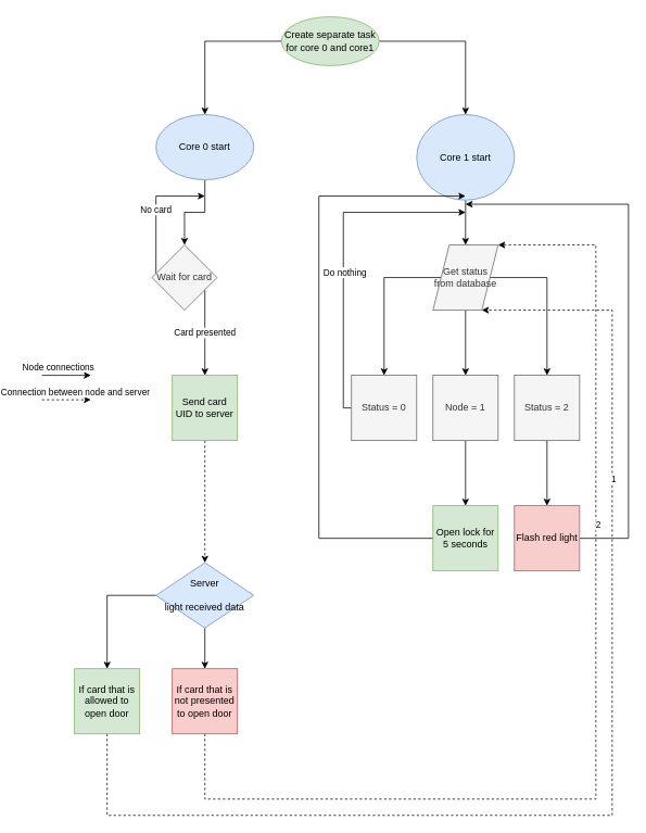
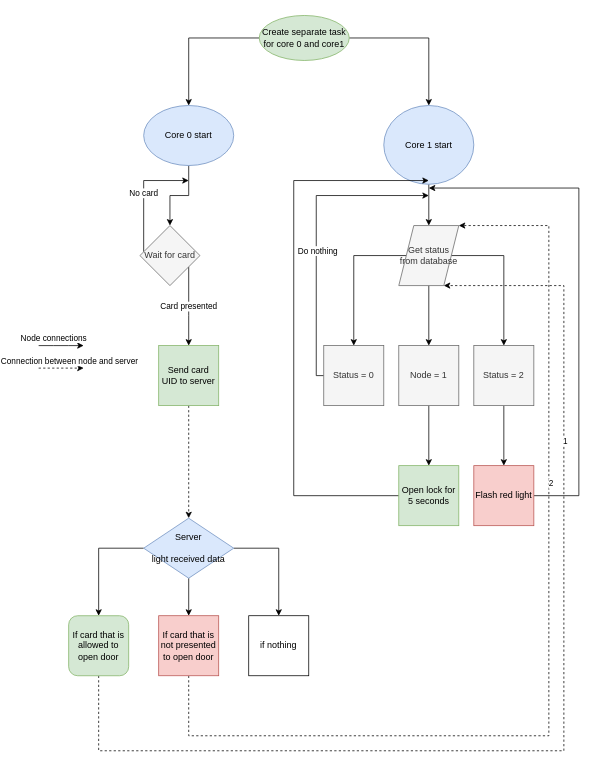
  <mxCell id="0" />
  <mxCell id="1" parent="0" />
  <mxCell id="2" style="edgeStyle=orthogonalEdgeStyle;rounded=0;orthogonalLoop=1;jettySize=auto;html=1;entryX=0.5;entryY=0;entryDx=0;entryDy=0;" parent="1" source="4" target="6" edge="1"><mxGeometry relative="1" as="geometry" /></mxCell>
  <mxCell id="3" style="edgeStyle=orthogonalEdgeStyle;rounded=0;orthogonalLoop=1;jettySize=auto;html=1;entryX=0.5;entryY=0;entryDx=0;entryDy=0;" parent="1" source="4" target="8" edge="1"><mxGeometry relative="1" as="geometry" /></mxCell>
  <mxCell id="4" value="Create separate task for core 0 and core1" style="ellipse;whiteSpace=wrap;html=1;fontFamily=Helvetica;fontSize=12;fontColor=#000000;align=center;strokeColor=#82b366;fillColor=#d5e8d4;" parent="1" vertex="1"><mxGeometry x="314" y="20" width="120" height="60" as="geometry" /></mxCell>
  <mxCell id="5" style="edgeStyle=orthogonalEdgeStyle;rounded=0;orthogonalLoop=1;jettySize=auto;html=1;" parent="1" source="6" target="11" edge="1"><mxGeometry relative="1" as="geometry" /></mxCell>
  <mxCell id="6" value="Core 0 start" style="ellipse;whiteSpace=wrap;html=1;fillColor=#dae8fc;strokeColor=#6c8ebf;" parent="1" vertex="1"><mxGeometry x="160" y="140" width="120" height="80" as="geometry" /></mxCell>
  <mxCell id="7" style="edgeStyle=orthogonalEdgeStyle;rounded=0;orthogonalLoop=1;jettySize=auto;html=1;entryX=0.5;entryY=0;entryDx=0;entryDy=0;" parent="1" source="8" target="17" edge="1"><mxGeometry relative="1" as="geometry" /></mxCell>
  <mxCell id="8" value="Core 1 start" style="ellipse;whiteSpace=wrap;html=1;fillColor=#dae8fc;strokeColor=#6c8ebf;" parent="1" vertex="1"><mxGeometry x="480" y="140" width="120" height="105" as="geometry" /></mxCell>
  <mxCell id="9" value="Card presented" style="edgeStyle=orthogonalEdgeStyle;rounded=0;orthogonalLoop=1;jettySize=auto;html=1;entryX=0.5;entryY=0;entryDx=0;entryDy=0;" parent="1" source="11" target="13" edge="1"><mxGeometry relative="1" as="geometry"><Array as="points"><mxPoint x="220" y="420" /><mxPoint x="220" y="420" /></Array></mxGeometry></mxCell>
  <mxCell id="10" value="No card" style="edgeStyle=orthogonalEdgeStyle;rounded=0;orthogonalLoop=1;jettySize=auto;html=1;" edge="1" parent="1" source="11"><mxGeometry relative="1" as="geometry"><mxPoint x="220" y="240" as="targetPoint" /><Array as="points"><mxPoint x="160" y="340" /><mxPoint x="160" y="240" /></Array></mxGeometry></mxCell>
  <mxCell id="11" value="Wait for card" style="rhombus;whiteSpace=wrap;html=1;fillColor=#f5f5f5;strokeColor=#666666;fontColor=#333333;" parent="1" vertex="1"><mxGeometry x="155" y="300" width="80" height="80" as="geometry" /></mxCell>
  <mxCell id="12" style="edgeStyle=orthogonalEdgeStyle;rounded=0;orthogonalLoop=1;jettySize=auto;html=1;entryX=0.5;entryY=0;entryDx=0;entryDy=0;dashed=1;" parent="1" source="13" target="32" edge="1"><mxGeometry relative="1" as="geometry" /></mxCell>
  <mxCell id="13" value="Send card UID to server" style="rounded=0;whiteSpace=wrap;html=1;fontFamily=Helvetica;fontSize=12;fontColor=#000000;align=center;strokeColor=#82b366;fillColor=#d5e8d4;" parent="1" vertex="1"><mxGeometry x="180" y="460" width="80" height="80" as="geometry" /></mxCell>
  <mxCell id="14" style="edgeStyle=orthogonalEdgeStyle;rounded=0;orthogonalLoop=1;jettySize=auto;html=1;entryX=0.5;entryY=0;entryDx=0;entryDy=0;" parent="1" source="17" target="20" edge="1"><mxGeometry relative="1" as="geometry" /></mxCell>
  <mxCell id="15" style="edgeStyle=orthogonalEdgeStyle;rounded=0;orthogonalLoop=1;jettySize=auto;html=1;entryX=0.5;entryY=0;entryDx=0;entryDy=0;" parent="1" source="17" target="24" edge="1"><mxGeometry relative="1" as="geometry" /></mxCell>
  <mxCell id="16" style="edgeStyle=orthogonalEdgeStyle;rounded=0;orthogonalLoop=1;jettySize=auto;html=1;" parent="1" source="17" target="22" edge="1"><mxGeometry relative="1" as="geometry" /></mxCell>
  <mxCell id="17" value="Get status from database" style="shape=parallelogram;perimeter=parallelogramPerimeter;whiteSpace=wrap;html=1;fixedSize=1;fontFamily=Helvetica;fontSize=12;fontColor=#333333;align=center;strokeColor=#666666;fillColor=#f5f5f5;" parent="1" vertex="1"><mxGeometry x="500" y="300" width="80" height="80" as="geometry" /></mxCell>
  <mxCell id="18" style="edgeStyle=orthogonalEdgeStyle;rounded=0;orthogonalLoop=1;jettySize=auto;html=1;" edge="1" parent="1" source="20"><mxGeometry relative="1" as="geometry"><mxPoint x="540" y="260" as="targetPoint" /><Array as="points"><mxPoint x="390" y="500" /><mxPoint x="390" y="260" /></Array></mxGeometry></mxCell>
  <mxCell id="19" value="Do nothing" style="edgeLabel;html=1;align=center;verticalAlign=middle;resizable=0;points=[];" vertex="1" connectable="0" parent="18"><mxGeometry x="-0.117" y="-1" relative="1" as="geometry"><mxPoint as="offset" /></mxGeometry></mxCell>
  <mxCell id="20" value="Status = 0" style="rounded=0;whiteSpace=wrap;html=1;fontFamily=Helvetica;fontSize=12;fontColor=#333333;align=center;strokeColor=#666666;fillColor=#f5f5f5;" parent="1" vertex="1"><mxGeometry x="400" y="460" width="80" height="80" as="geometry" /></mxCell>
  <mxCell id="21" style="edgeStyle=orthogonalEdgeStyle;rounded=0;orthogonalLoop=1;jettySize=auto;html=1;entryX=0.5;entryY=0;entryDx=0;entryDy=0;" parent="1" source="22" target="26" edge="1"><mxGeometry relative="1" as="geometry" /></mxCell>
  <mxCell id="22" value="Status = 2" style="rounded=0;whiteSpace=wrap;html=1;fontFamily=Helvetica;fontSize=12;fontColor=#333333;align=center;strokeColor=#666666;fillColor=#f5f5f5;" parent="1" vertex="1"><mxGeometry x="600" y="460" width="80" height="80" as="geometry" /></mxCell>
  <mxCell id="23" style="edgeStyle=orthogonalEdgeStyle;rounded=0;orthogonalLoop=1;jettySize=auto;html=1;entryX=0.5;entryY=0;entryDx=0;entryDy=0;" parent="1" source="24" target="28" edge="1"><mxGeometry relative="1" as="geometry" /></mxCell>
  <mxCell id="24" value="Node = 1" style="rounded=0;whiteSpace=wrap;html=1;fontFamily=Helvetica;fontSize=12;fontColor=#333333;align=center;strokeColor=#666666;fillColor=#f5f5f5;" parent="1" vertex="1"><mxGeometry x="500" y="460" width="80" height="80" as="geometry" /></mxCell>
  <mxCell id="25" style="edgeStyle=orthogonalEdgeStyle;rounded=0;orthogonalLoop=1;jettySize=auto;html=1;" edge="1" parent="1" source="26"><mxGeometry relative="1" as="geometry"><mxPoint x="540" y="250" as="targetPoint" /><Array as="points"><mxPoint x="740" y="660" /><mxPoint x="740" y="250" /></Array></mxGeometry></mxCell>
  <mxCell id="26" value="Flash red light" style="rounded=0;whiteSpace=wrap;html=1;fontFamily=Helvetica;fontSize=12;fontColor=#000000;align=center;strokeColor=#b85450;fillColor=#f8cecc;" parent="1" vertex="1"><mxGeometry x="600" y="620" width="80" height="80" as="geometry" /></mxCell>
  <mxCell id="27" style="edgeStyle=orthogonalEdgeStyle;rounded=0;orthogonalLoop=1;jettySize=auto;html=1;" parent="1" source="28" edge="1"><mxGeometry relative="1" as="geometry"><mxPoint x="540" y="240" as="targetPoint" /><Array as="points"><mxPoint x="360" y="660" /><mxPoint x="360" y="240" /></Array></mxGeometry></mxCell>
  <mxCell id="28" value="Open lock for 5 seconds" style="rounded=0;whiteSpace=wrap;html=1;fontFamily=Helvetica;fontSize=12;fontColor=#000000;align=center;strokeColor=#82b366;fillColor=#d5e8d4;" parent="1" vertex="1"><mxGeometry x="500" y="620" width="80" height="80" as="geometry" /></mxCell>
  <mxCell id="29" style="edgeStyle=orthogonalEdgeStyle;rounded=0;orthogonalLoop=1;jettySize=auto;html=1;entryX=0.5;entryY=0;entryDx=0;entryDy=0;" parent="1" source="32" target="38" edge="1"><mxGeometry relative="1" as="geometry" /></mxCell>
+ <mxCell id="30" style="edgeStyle=orthogonalEdgeStyle;rounded=0;orthogonalLoop=1;jettySize=auto;html=1;entryX=0.5;entryY=0;entryDx=0;entryDy=0;" parent="1" source="32" target="39" edge="1"><mxGeometry relative="1" as="geometry" /></mxCell>
  <mxCell id="31" style="edgeStyle=orthogonalEdgeStyle;rounded=0;orthogonalLoop=1;jettySize=auto;html=1;entryX=0.5;entryY=0;entryDx=0;entryDy=0;" parent="1" source="32" target="35" edge="1"><mxGeometry relative="1" as="geometry" /></mxCell>
  <mxCell id="32" value="Server&lt;br&gt;&lt;br&gt;light received data" style="rhombus;whiteSpace=wrap;html=1;fontFamily=Helvetica;fontSize=12;fontColor=#000000;align=center;strokeColor=#6c8ebf;fillColor=#dae8fc;" parent="1" vertex="1"><mxGeometry x="160" y="690" width="120" height="80" as="geometry" /></mxCell>
  <mxCell id="33" style="edgeStyle=orthogonalEdgeStyle;rounded=0;orthogonalLoop=1;jettySize=auto;html=1;dashed=1;entryX=0.75;entryY=1;entryDx=0;entryDy=0;" parent="1" source="35" target="17" edge="1"><mxGeometry relative="1" as="geometry"><Array as="points"><mxPoint x="100" y="1000" /><mxPoint x="720" y="1000" /><mxPoint x="720" y="380" /></Array><mxPoint x="570" y="380" as="targetPoint" /></mxGeometry></mxCell>
  <mxCell id="34" value="1" style="edgeLabel;html=1;align=center;verticalAlign=middle;resizable=0;points=[];" vertex="1" connectable="0" parent="33"><mxGeometry x="0.512" y="-1" relative="1" as="geometry"><mxPoint as="offset" /></mxGeometry></mxCell>
- <mxCell id="35" value="&lt;span&gt;If card that is allowed to open door&lt;/span&gt;" style="rounded=0;whiteSpace=wrap;html=1;fontFamily=Helvetica;fontSize=12;fontColor=#000000;align=center;strokeColor=#82b366;fillColor=#d5e8d4;" parent="1" vertex="1"><mxGeometry x="60" y="820" width="80" height="80" as="geometry" /></mxCell>
+ <mxCell id="35" value="&lt;span&gt;If card that is allowed to open door&lt;/span&gt;" style="whiteSpace=wrap;html=1;fontFamily=Helvetica;fontSize=12;fontColor=#000000;align=center;strokeColor=#82b366;fillColor=#d5e8d4;rounded=1;" parent="1" vertex="1"><mxGeometry x="60" y="820" width="80" height="80" as="geometry" /></mxCell>
  <mxCell id="36" style="edgeStyle=orthogonalEdgeStyle;rounded=0;orthogonalLoop=1;jettySize=auto;html=1;dashed=1;entryX=1;entryY=0;entryDx=0;entryDy=0;" parent="1" source="38" target="17" edge="1"><mxGeometry relative="1" as="geometry"><Array as="points"><mxPoint x="220" y="980" /><mxPoint x="700" y="980" /><mxPoint x="700" y="300" /></Array></mxGeometry></mxCell>
  <mxCell id="37" value="2" style="edgeLabel;html=1;align=center;verticalAlign=middle;resizable=0;points=[];" vertex="1" connectable="0" parent="36"><mxGeometry x="0.319" y="-2" relative="1" as="geometry"><mxPoint as="offset" /></mxGeometry></mxCell>
  <mxCell id="38" value="If card that is not presented to open door" style="rounded=0;whiteSpace=wrap;html=1;fontFamily=Helvetica;fontSize=12;fontColor=#000000;align=center;strokeColor=#b85450;fillColor=#f8cecc;" parent="1" vertex="1"><mxGeometry x="180" y="820" width="80" height="80" as="geometry" /></mxCell>
+ <mxCell id="39" value="if nothing" style="rounded=0;whiteSpace=wrap;html=1;fontFamily=Helvetica;fontSize=12;fontColor=#000000;align=center;strokeColor=#000000;fillColor=#ffffff;" parent="1" vertex="1"><mxGeometry x="300" y="820" width="80" height="80" as="geometry" /></mxCell>
  <mxCell id="40" value="Node connections" style="endArrow=classic;html=1;" edge="1" parent="1"><mxGeometry x="-0.333" y="10" width="50" height="50" relative="1" as="geometry"><mxPoint x="20" y="460" as="sourcePoint" /><mxPoint x="80" y="460" as="targetPoint" /><Array as="points"><mxPoint x="50" y="460" /></Array><mxPoint as="offset" /></mxGeometry></mxCell>
  <mxCell id="41" value="" style="endArrow=classic;html=1;dashed=1;" edge="1" parent="1"><mxGeometry width="50" height="50" relative="1" as="geometry"><mxPoint x="20" y="490" as="sourcePoint" /><mxPoint x="80" y="490" as="targetPoint" /></mxGeometry></mxCell>
  <mxCell id="42" value="Connection between node and server" style="edgeLabel;html=1;align=center;verticalAlign=middle;resizable=0;points=[];" vertex="1" connectable="0" parent="41"><mxGeometry x="0.433" y="1" relative="1" as="geometry"><mxPoint x="-3" y="-9" as="offset" /></mxGeometry></mxCell>
